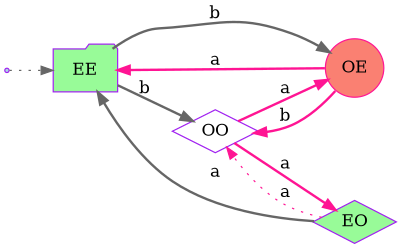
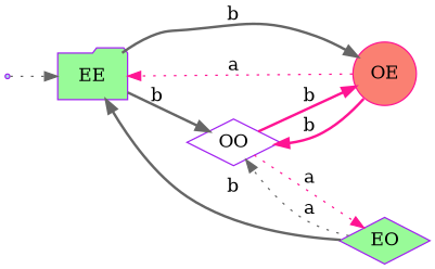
  digraph {
    rankdir=LR
    node [color=purple fillcolor=palegreen shape=diamond style=filled]
    edge [color=gray40 style=bold]
    qi [fillcolor=lightblue shape=point]
    EE [shape=folder]
    OO [fillcolor=white]
    OE [color=deeppink fillcolor=salmon shape=circle]
    EO
    qi -> EE [style=dotted]
    EE -> OO [label=b]
    EE -> OE [label=b]
-   OO -> OE [color=deeppink label=a]
-   OO -> EO [color=deeppink label=a]
-   OE -> EE [color=deeppink label=a]
+   OO -> OE [color=deeppink label=b]
+   OO -> EO [color=deeppink label=a style=dotted]
+   OE -> EE [color=deeppink label=a style=dotted]
    OE -> OO [color=deeppink label=b]
-   EO -> EE [label=a]
-   EO -> OO [color=deeppink label=a style=dotted]
+   EO -> EE [label=b]
+   EO -> OO [label=a style=dotted]
  }
